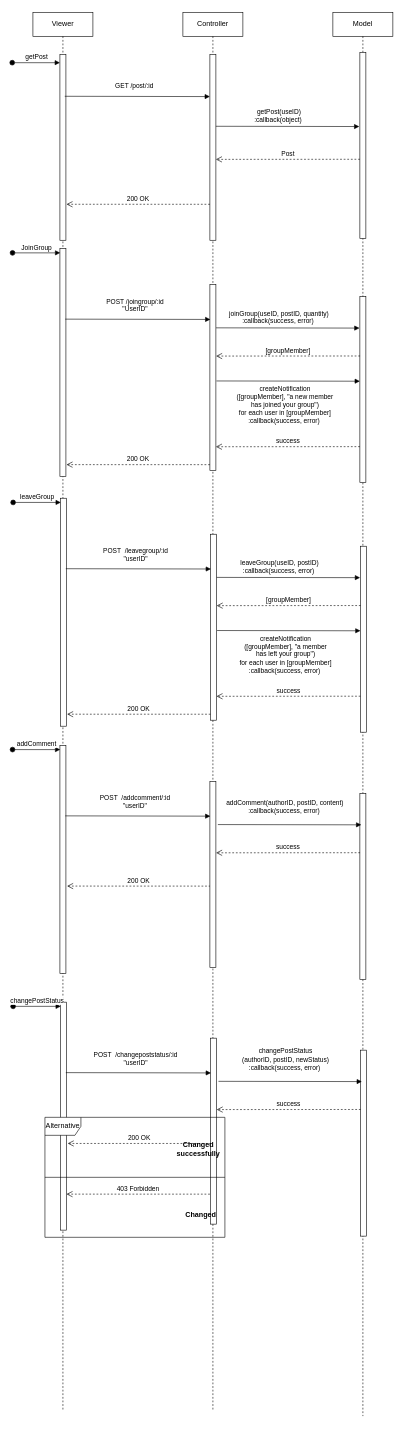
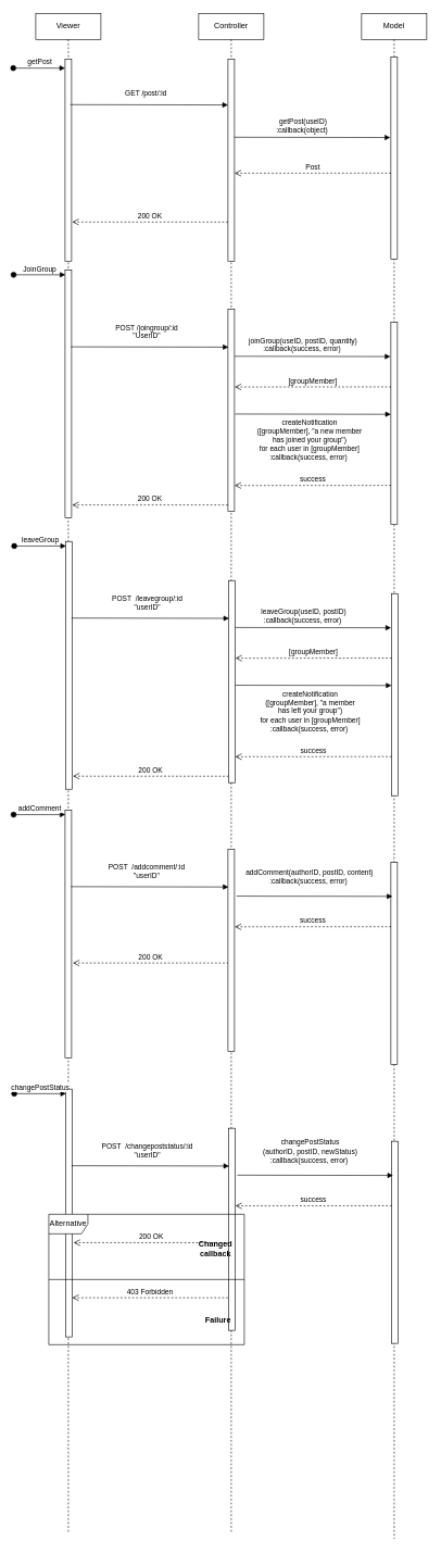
  <mxCell id="0" />
  <mxCell id="1" parent="0" />
  <mxCell id="2" value="Viewer" style="shape=umlLifeline;perimeter=lifelinePerimeter;whiteSpace=wrap;html=1;container=1;collapsible=0;recursiveResize=0;outlineConnect=0;" vertex="1" parent="1"><mxGeometry x="54" y="20" width="100" height="2330" as="geometry" /></mxCell>
  <mxCell id="3" value="" style="html=1;points=[];perimeter=orthogonalPerimeter;" vertex="1" parent="2"><mxGeometry x="45" y="70" width="10" height="310" as="geometry" /></mxCell>
  <mxCell id="4" value="getPost" style="html=1;verticalAlign=bottom;startArrow=oval;startFill=1;endArrow=block;startSize=8;rounded=0;" edge="1" parent="2"><mxGeometry width="60" relative="1" as="geometry"><mxPoint x="-34.5" y="84" as="sourcePoint" /><mxPoint x="45" y="84" as="targetPoint" /></mxGeometry></mxCell>
  <mxCell id="5" value="Controller" style="shape=umlLifeline;perimeter=lifelinePerimeter;whiteSpace=wrap;html=1;container=1;collapsible=0;recursiveResize=0;outlineConnect=0;" vertex="1" parent="1"><mxGeometry x="304" y="20" width="100" height="2330" as="geometry" /></mxCell>
  <mxCell id="6" value="" style="html=1;points=[];perimeter=orthogonalPerimeter;" vertex="1" parent="5"><mxGeometry x="45" y="70" width="10" height="310" as="geometry" /></mxCell>
  <mxCell id="7" value="200 OK" style="html=1;verticalAlign=bottom;endArrow=open;dashed=1;endSize=8;rounded=0;entryX=0.886;entryY=0.617;entryDx=0;entryDy=0;entryPerimeter=0;exitX=-0.21;exitY=0.543;exitDx=0;exitDy=0;exitPerimeter=0;" edge="1" parent="5"><mxGeometry relative="1" as="geometry"><mxPoint x="46" y="1456.56" as="sourcePoint" /><mxPoint x="-193.04" y="1456.52" as="targetPoint" /></mxGeometry></mxCell>
  <mxCell id="8" value="403 Forbidden" style="html=1;verticalAlign=bottom;endArrow=open;dashed=1;endSize=8;rounded=0;entryX=0.886;entryY=0.617;entryDx=0;entryDy=0;entryPerimeter=0;exitX=-0.21;exitY=0.543;exitDx=0;exitDy=0;exitPerimeter=0;" edge="1" parent="5"><mxGeometry relative="1" as="geometry"><mxPoint x="45" y="1970.04" as="sourcePoint" /><mxPoint x="-194.04" y="1970" as="targetPoint" /></mxGeometry></mxCell>
  <mxCell id="9" value="Model" style="shape=umlLifeline;perimeter=lifelinePerimeter;whiteSpace=wrap;html=1;container=1;collapsible=0;recursiveResize=0;outlineConnect=0;" vertex="1" parent="1"><mxGeometry x="554" y="20" width="100" height="2340" as="geometry" /></mxCell>
  <mxCell id="10" value="" style="html=1;points=[];perimeter=orthogonalPerimeter;" vertex="1" parent="9"><mxGeometry x="45" y="67" width="10" height="310" as="geometry" /></mxCell>
  <mxCell id="11" value="" style="html=1;points=[];perimeter=orthogonalPerimeter;" vertex="1" parent="1"><mxGeometry x="99" y="414" width="10" height="380" as="geometry" /></mxCell>
  <mxCell id="12" value="" style="html=1;points=[];perimeter=orthogonalPerimeter;" vertex="1" parent="1"><mxGeometry x="349" y="474" width="10" height="310" as="geometry" /></mxCell>
  <mxCell id="13" value="" style="html=1;points=[];perimeter=orthogonalPerimeter;" vertex="1" parent="1"><mxGeometry x="599" y="494" width="10" height="310" as="geometry" /></mxCell>
  <mxCell id="14" value="&lt;span style=&quot;text-align: left&quot;&gt;createNotification&lt;br&gt;([groupMember], &quot;a new member &lt;br&gt;has joined your group&quot;&lt;/span&gt;&lt;span style=&quot;text-align: left&quot;&gt;) &lt;br&gt;for each user in [groupMember]&lt;br&gt;:callback(success, error)&amp;nbsp;&lt;/span&gt;" style="html=1;verticalAlign=bottom;endArrow=block;rounded=0;exitX=1.029;exitY=0.187;exitDx=0;exitDy=0;exitPerimeter=0;entryX=-0.067;entryY=0.169;entryDx=0;entryDy=0;entryPerimeter=0;" edge="1" parent="1"><mxGeometry x="-0.045" y="-75" width="80" relative="1" as="geometry"><mxPoint x="359.96" y="634.52" as="sourcePoint" /><mxPoint x="599" y="634.94" as="targetPoint" /><mxPoint as="offset" /></mxGeometry></mxCell>
  <mxCell id="15" value="success" style="html=1;verticalAlign=bottom;endArrow=open;dashed=1;endSize=8;rounded=0;exitX=0.029;exitY=0.319;exitDx=0;exitDy=0;exitPerimeter=0;entryX=1.029;entryY=0.384;entryDx=0;entryDy=0;entryPerimeter=0;" edge="1" parent="1"><mxGeometry relative="1" as="geometry"><mxPoint x="599" y="744" as="sourcePoint" /><mxPoint x="359" y="744.15" as="targetPoint" /></mxGeometry></mxCell>
  <mxCell id="16" value="JoinGroup" style="html=1;verticalAlign=bottom;startArrow=oval;startFill=1;endArrow=block;startSize=8;rounded=0;" edge="1" parent="1"><mxGeometry width="60" relative="1" as="geometry"><mxPoint x="20" y="421" as="sourcePoint" /><mxPoint x="99.5" y="421" as="targetPoint" /></mxGeometry></mxCell>
  <mxCell id="17" value="POST /joingroup/:id&lt;br&gt;&quot;UserID&quot;" style="html=1;verticalAlign=bottom;endArrow=block;rounded=0;exitX=0.886;exitY=0.608;exitDx=0;exitDy=0;exitPerimeter=0;entryX=0.076;entryY=0.187;entryDx=0;entryDy=0;entryPerimeter=0;" edge="1" parent="1" target="12"><mxGeometry x="-0.04" y="8" width="80" relative="1" as="geometry"><mxPoint x="107.86" y="531.48" as="sourcePoint" /><mxPoint x="353.5" y="531.48" as="targetPoint" /><mxPoint as="offset" /></mxGeometry></mxCell>
  <mxCell id="18" value="&lt;span style=&quot;text-align: left&quot;&gt;joinGroup(useID, postID, quantity&lt;/span&gt;&lt;span style=&quot;text-align: left&quot;&gt;)&lt;br&gt;:callback(success, error)&amp;nbsp;&lt;/span&gt;" style="html=1;verticalAlign=bottom;endArrow=block;rounded=0;exitX=1.029;exitY=0.187;exitDx=0;exitDy=0;exitPerimeter=0;entryX=-0.067;entryY=0.169;entryDx=0;entryDy=0;entryPerimeter=0;" edge="1" parent="1" target="13"><mxGeometry x="-0.124" y="2" width="80" relative="1" as="geometry"><mxPoint x="359.29" y="545.97" as="sourcePoint" /><mxPoint x="574" y="546" as="targetPoint" /><mxPoint as="offset" /></mxGeometry></mxCell>
  <mxCell id="19" value="[groupMember]" style="html=1;verticalAlign=bottom;endArrow=open;dashed=1;endSize=8;rounded=0;exitX=0.029;exitY=0.319;exitDx=0;exitDy=0;exitPerimeter=0;entryX=1.029;entryY=0.384;entryDx=0;entryDy=0;entryPerimeter=0;" edge="1" parent="1" source="13" target="12"><mxGeometry relative="1" as="geometry"><mxPoint x="214" y="614" as="sourcePoint" /><mxPoint x="134" y="614" as="targetPoint" /></mxGeometry></mxCell>
  <mxCell id="20" value="200 OK" style="html=1;verticalAlign=bottom;endArrow=open;dashed=1;endSize=8;rounded=0;entryX=0.886;entryY=0.617;entryDx=0;entryDy=0;entryPerimeter=0;exitX=-0.21;exitY=0.543;exitDx=0;exitDy=0;exitPerimeter=0;" edge="1" parent="1"><mxGeometry relative="1" as="geometry"><mxPoint x="349" y="774.04" as="sourcePoint" /><mxPoint x="109.96" y="774" as="targetPoint" /></mxGeometry></mxCell>
  <mxCell id="21" value="GET /post/:id" style="html=1;verticalAlign=bottom;endArrow=block;rounded=0;exitX=0.886;exitY=0.608;exitDx=0;exitDy=0;exitPerimeter=0;entryX=0.076;entryY=0.187;entryDx=0;entryDy=0;entryPerimeter=0;" edge="1" parent="1"><mxGeometry x="-0.04" y="8" width="80" relative="1" as="geometry"><mxPoint x="107.1" y="160" as="sourcePoint" /><mxPoint x="349" y="160.49" as="targetPoint" /><mxPoint as="offset" /></mxGeometry></mxCell>
  <mxCell id="22" value="&lt;span style=&quot;text-align: left&quot;&gt;getPost(useID&lt;/span&gt;&lt;span style=&quot;text-align: left&quot;&gt;)&lt;br&gt;:callback(object)&amp;nbsp;&lt;/span&gt;" style="html=1;verticalAlign=bottom;endArrow=block;rounded=0;exitX=1.029;exitY=0.187;exitDx=0;exitDy=0;exitPerimeter=0;entryX=-0.067;entryY=0.169;entryDx=0;entryDy=0;entryPerimeter=0;" edge="1" parent="1"><mxGeometry x="-0.124" y="2" width="80" relative="1" as="geometry"><mxPoint x="359" y="210" as="sourcePoint" /><mxPoint x="598.04" y="210.42" as="targetPoint" /><mxPoint as="offset" /></mxGeometry></mxCell>
  <mxCell id="23" value="Post" style="html=1;verticalAlign=bottom;endArrow=open;dashed=1;endSize=8;rounded=0;exitX=0.029;exitY=0.319;exitDx=0;exitDy=0;exitPerimeter=0;entryX=1.029;entryY=0.384;entryDx=0;entryDy=0;entryPerimeter=0;" edge="1" parent="1"><mxGeometry relative="1" as="geometry"><mxPoint x="599" y="265" as="sourcePoint" /><mxPoint x="359" y="265.15" as="targetPoint" /></mxGeometry></mxCell>
  <mxCell id="24" value="200 OK" style="html=1;verticalAlign=bottom;endArrow=open;dashed=1;endSize=8;rounded=0;entryX=0.886;entryY=0.617;entryDx=0;entryDy=0;entryPerimeter=0;exitX=-0.21;exitY=0.543;exitDx=0;exitDy=0;exitPerimeter=0;" edge="1" parent="1"><mxGeometry relative="1" as="geometry"><mxPoint x="349" y="340.04" as="sourcePoint" /><mxPoint x="109.96" y="340" as="targetPoint" /></mxGeometry></mxCell>
  <mxCell id="25" value="" style="html=1;points=[];perimeter=orthogonalPerimeter;" vertex="1" parent="1"><mxGeometry x="100" y="830" width="10" height="380" as="geometry" /></mxCell>
  <mxCell id="26" value="" style="html=1;points=[];perimeter=orthogonalPerimeter;" vertex="1" parent="1"><mxGeometry x="350" y="890" width="10" height="310" as="geometry" /></mxCell>
  <mxCell id="27" value="" style="html=1;points=[];perimeter=orthogonalPerimeter;" vertex="1" parent="1"><mxGeometry x="600" y="910" width="10" height="310" as="geometry" /></mxCell>
  <mxCell id="28" value="&lt;span style=&quot;text-align: left&quot;&gt;createNotification&lt;br&gt;(&lt;/span&gt;&lt;span style=&quot;text-align: left&quot;&gt;[groupMember]&lt;/span&gt;&lt;span style=&quot;text-align: left&quot;&gt;, &quot;a member &lt;br&gt;has left your group&quot;&lt;/span&gt;&lt;span style=&quot;text-align: left&quot;&gt;) &lt;br&gt;for each user in [groupMember]&lt;br&gt;:callback(success, error)&amp;nbsp;&lt;/span&gt;" style="html=1;verticalAlign=bottom;endArrow=block;rounded=0;exitX=1.029;exitY=0.187;exitDx=0;exitDy=0;exitPerimeter=0;entryX=-0.067;entryY=0.169;entryDx=0;entryDy=0;entryPerimeter=0;" edge="1" parent="1"><mxGeometry x="-0.045" y="-75" width="80" relative="1" as="geometry"><mxPoint x="360.96" y="1050.52" as="sourcePoint" /><mxPoint x="600" y="1050.94" as="targetPoint" /><mxPoint as="offset" /></mxGeometry></mxCell>
  <mxCell id="29" value="success" style="html=1;verticalAlign=bottom;endArrow=open;dashed=1;endSize=8;rounded=0;exitX=0.029;exitY=0.319;exitDx=0;exitDy=0;exitPerimeter=0;entryX=1.029;entryY=0.384;entryDx=0;entryDy=0;entryPerimeter=0;" edge="1" parent="1"><mxGeometry relative="1" as="geometry"><mxPoint x="600" y="1160" as="sourcePoint" /><mxPoint x="360" y="1160.15" as="targetPoint" /></mxGeometry></mxCell>
  <mxCell id="30" value="leaveGroup" style="html=1;verticalAlign=bottom;startArrow=oval;startFill=1;endArrow=block;startSize=8;rounded=0;" edge="1" parent="1"><mxGeometry width="60" relative="1" as="geometry"><mxPoint x="21" y="837" as="sourcePoint" /><mxPoint x="100.5" y="837" as="targetPoint" /></mxGeometry></mxCell>
  <mxCell id="31" value="POST&amp;nbsp; /leavegroup/:id&lt;br&gt;&quot;userID&quot;" style="html=1;verticalAlign=bottom;endArrow=block;rounded=0;exitX=0.886;exitY=0.608;exitDx=0;exitDy=0;exitPerimeter=0;entryX=0.076;entryY=0.187;entryDx=0;entryDy=0;entryPerimeter=0;" edge="1" parent="1" target="26"><mxGeometry x="-0.04" y="8" width="80" relative="1" as="geometry"><mxPoint x="108.86" y="947.48" as="sourcePoint" /><mxPoint x="354.5" y="947.48" as="targetPoint" /><mxPoint as="offset" /></mxGeometry></mxCell>
  <mxCell id="32" value="&lt;span style=&quot;text-align: left&quot;&gt;leaveGroup(useID, postID&lt;/span&gt;&lt;span style=&quot;text-align: left&quot;&gt;)&lt;br&gt;:callback(success, error)&amp;nbsp;&lt;/span&gt;" style="html=1;verticalAlign=bottom;endArrow=block;rounded=0;exitX=1.029;exitY=0.187;exitDx=0;exitDy=0;exitPerimeter=0;entryX=-0.067;entryY=0.169;entryDx=0;entryDy=0;entryPerimeter=0;" edge="1" parent="1" target="27"><mxGeometry x="-0.124" y="2" width="80" relative="1" as="geometry"><mxPoint x="360.29" y="961.97" as="sourcePoint" /><mxPoint x="575" y="962" as="targetPoint" /><mxPoint as="offset" /></mxGeometry></mxCell>
  <mxCell id="33" value="[groupMember]" style="html=1;verticalAlign=bottom;endArrow=open;dashed=1;endSize=8;rounded=0;exitX=0.029;exitY=0.319;exitDx=0;exitDy=0;exitPerimeter=0;entryX=1.029;entryY=0.384;entryDx=0;entryDy=0;entryPerimeter=0;" edge="1" parent="1" source="27" target="26"><mxGeometry relative="1" as="geometry"><mxPoint x="215" y="1030" as="sourcePoint" /><mxPoint x="135" y="1030" as="targetPoint" /></mxGeometry></mxCell>
  <mxCell id="34" value="200 OK" style="html=1;verticalAlign=bottom;endArrow=open;dashed=1;endSize=8;rounded=0;entryX=0.886;entryY=0.617;entryDx=0;entryDy=0;entryPerimeter=0;exitX=-0.21;exitY=0.543;exitDx=0;exitDy=0;exitPerimeter=0;" edge="1" parent="1"><mxGeometry relative="1" as="geometry"><mxPoint x="350" y="1190.04" as="sourcePoint" /><mxPoint x="110.96" y="1190" as="targetPoint" /></mxGeometry></mxCell>
  <mxCell id="35" value="" style="html=1;points=[];perimeter=orthogonalPerimeter;" vertex="1" parent="1"><mxGeometry x="99" y="1242" width="10" height="380" as="geometry" /></mxCell>
  <mxCell id="36" value="" style="html=1;points=[];perimeter=orthogonalPerimeter;" vertex="1" parent="1"><mxGeometry x="349" y="1302" width="10" height="310" as="geometry" /></mxCell>
  <mxCell id="37" value="" style="html=1;points=[];perimeter=orthogonalPerimeter;" vertex="1" parent="1"><mxGeometry x="599" y="1322" width="10" height="310" as="geometry" /></mxCell>
  <mxCell id="38" value="addComment" style="html=1;verticalAlign=bottom;startArrow=oval;startFill=1;endArrow=block;startSize=8;rounded=0;" edge="1" parent="1"><mxGeometry width="60" relative="1" as="geometry"><mxPoint x="20" y="1249" as="sourcePoint" /><mxPoint x="99.5" y="1249" as="targetPoint" /></mxGeometry></mxCell>
  <mxCell id="39" value="POST&amp;nbsp; /addcomment/:id&lt;br&gt;&quot;userID&quot;" style="html=1;verticalAlign=bottom;endArrow=block;rounded=0;exitX=0.886;exitY=0.608;exitDx=0;exitDy=0;exitPerimeter=0;entryX=0.076;entryY=0.187;entryDx=0;entryDy=0;entryPerimeter=0;" edge="1" parent="1" target="36"><mxGeometry x="-0.04" y="8" width="80" relative="1" as="geometry"><mxPoint x="107.86" y="1359.48" as="sourcePoint" /><mxPoint x="353.5" y="1359.48" as="targetPoint" /><mxPoint as="offset" /></mxGeometry></mxCell>
  <mxCell id="40" value="&lt;span style=&quot;text-align: left&quot;&gt;addComment(authorID, postID, content&lt;/span&gt;&lt;span style=&quot;text-align: left&quot;&gt;)&lt;br&gt;:callback(success, error)&amp;nbsp;&lt;/span&gt;" style="html=1;verticalAlign=bottom;endArrow=block;rounded=0;exitX=1.029;exitY=0.187;exitDx=0;exitDy=0;exitPerimeter=0;entryX=-0.067;entryY=0.169;entryDx=0;entryDy=0;entryPerimeter=0;" edge="1" parent="1"><mxGeometry x="-0.066" y="14" width="80" relative="1" as="geometry"><mxPoint x="362.29" y="1373.97" as="sourcePoint" /><mxPoint x="601.33" y="1374.39" as="targetPoint" /><mxPoint as="offset" /></mxGeometry></mxCell>
  <mxCell id="41" value="success" style="html=1;verticalAlign=bottom;endArrow=open;dashed=1;endSize=8;rounded=0;exitX=0.029;exitY=0.319;exitDx=0;exitDy=0;exitPerimeter=0;entryX=1.029;entryY=0.384;entryDx=0;entryDy=0;entryPerimeter=0;" edge="1" parent="1" source="37" target="36"><mxGeometry relative="1" as="geometry"><mxPoint x="214" y="1442" as="sourcePoint" /><mxPoint x="134" y="1442" as="targetPoint" /></mxGeometry></mxCell>
  <mxCell id="42" value="200 OK" style="html=1;verticalAlign=bottom;endArrow=open;dashed=1;endSize=8;rounded=0;entryX=0.886;entryY=0.617;entryDx=0;entryDy=0;entryPerimeter=0;exitX=-0.21;exitY=0.543;exitDx=0;exitDy=0;exitPerimeter=0;" edge="1" parent="1"><mxGeometry relative="1" as="geometry"><mxPoint x="351" y="1905.56" as="sourcePoint" /><mxPoint x="111.96" y="1905.52" as="targetPoint" /></mxGeometry></mxCell>
  <mxCell id="43" value="" style="html=1;points=[];perimeter=orthogonalPerimeter;" vertex="1" parent="1"><mxGeometry x="100" y="1670" width="10" height="380" as="geometry" /></mxCell>
  <mxCell id="44" value="" style="html=1;points=[];perimeter=orthogonalPerimeter;" vertex="1" parent="1"><mxGeometry x="350" y="1730" width="10" height="310" as="geometry" /></mxCell>
  <mxCell id="45" value="" style="html=1;points=[];perimeter=orthogonalPerimeter;" vertex="1" parent="1"><mxGeometry x="600" y="1750" width="10" height="310" as="geometry" /></mxCell>
  <mxCell id="46" value="changePostStatus" style="html=1;verticalAlign=bottom;startArrow=oval;startFill=1;endArrow=block;startSize=8;rounded=0;" edge="1" parent="1"><mxGeometry width="60" relative="1" as="geometry"><mxPoint x="21" y="1677" as="sourcePoint" /><mxPoint x="100.5" y="1677" as="targetPoint" /></mxGeometry></mxCell>
  <mxCell id="47" value="POST&amp;nbsp; /changepoststatus/:id&lt;br&gt;&quot;userID&quot;" style="html=1;verticalAlign=bottom;endArrow=block;rounded=0;exitX=0.886;exitY=0.608;exitDx=0;exitDy=0;exitPerimeter=0;entryX=0.076;entryY=0.187;entryDx=0;entryDy=0;entryPerimeter=0;" edge="1" parent="1" target="44"><mxGeometry x="-0.04" y="8" width="80" relative="1" as="geometry"><mxPoint x="108.86" y="1787.48" as="sourcePoint" /><mxPoint x="354.5" y="1787.48" as="targetPoint" /><mxPoint as="offset" /></mxGeometry></mxCell>
  <mxCell id="48" value="&lt;span style=&quot;text-align: left&quot;&gt;changePostStatus&lt;br&gt;(authorID, postID, newStatus&lt;/span&gt;&lt;span style=&quot;text-align: left&quot;&gt;)&lt;br&gt;:callback(success, error)&amp;nbsp;&lt;/span&gt;" style="html=1;verticalAlign=bottom;endArrow=block;rounded=0;exitX=1.029;exitY=0.187;exitDx=0;exitDy=0;exitPerimeter=0;entryX=-0.067;entryY=0.169;entryDx=0;entryDy=0;entryPerimeter=0;" edge="1" parent="1"><mxGeometry x="-0.066" y="14" width="80" relative="1" as="geometry"><mxPoint x="363.29" y="1801.97" as="sourcePoint" /><mxPoint x="602.33" y="1802.39" as="targetPoint" /><mxPoint as="offset" /></mxGeometry></mxCell>
  <mxCell id="49" value="success" style="html=1;verticalAlign=bottom;endArrow=open;dashed=1;endSize=8;rounded=0;exitX=0.029;exitY=0.319;exitDx=0;exitDy=0;exitPerimeter=0;entryX=1.029;entryY=0.384;entryDx=0;entryDy=0;entryPerimeter=0;" edge="1" parent="1" source="45" target="44"><mxGeometry relative="1" as="geometry"><mxPoint x="215" y="1870" as="sourcePoint" /><mxPoint x="135" y="1870" as="targetPoint" /></mxGeometry></mxCell>
  <mxCell id="50" value="Alternative" style="shape=umlFrame;whiteSpace=wrap;html=1;" vertex="1" parent="1"><mxGeometry x="74" y="1862" width="300" height="200" as="geometry" /></mxCell>
  <mxCell id="51" value="" style="line;strokeWidth=1;fillColor=none;align=left;verticalAlign=middle;spacingTop=-1;spacingLeft=3;spacingRight=3;rotatable=0;labelPosition=right;points=[];portConstraint=eastwest;" vertex="1" parent="1"><mxGeometry x="74" y="1958" width="300" height="8" as="geometry" /></mxCell>
- <mxCell id="52" value="&lt;b&gt;Changed successfully&lt;/b&gt;" style="text;html=1;strokeColor=none;fillColor=none;align=center;verticalAlign=middle;whiteSpace=wrap;rounded=0;" vertex="1" parent="1"><mxGeometry x="300" y="1900" width="60" height="30" as="geometry" /></mxCell>
- <mxCell id="53" value="&lt;b&gt;Changed&lt;/b&gt;" style="text;html=1;strokeColor=none;fillColor=none;align=center;verticalAlign=middle;whiteSpace=wrap;rounded=0;" vertex="1" parent="1"><mxGeometry x="304" y="2010" width="60" height="30" as="geometry" /></mxCell>
+ <mxCell id="52" value="&lt;b&gt;Changed callback&lt;/b&gt;" style="text;html=1;strokeColor=none;fillColor=none;align=center;verticalAlign=middle;whiteSpace=wrap;rounded=0;" vertex="1" parent="1"><mxGeometry x="300" y="1900" width="60" height="30" as="geometry" /></mxCell>
+ <mxCell id="53" value="&lt;b&gt;Failure&lt;/b&gt;" style="text;html=1;strokeColor=none;fillColor=none;align=center;verticalAlign=middle;whiteSpace=wrap;rounded=0;" vertex="1" parent="1"><mxGeometry x="304" y="2010" width="60" height="30" as="geometry" /></mxCell>
